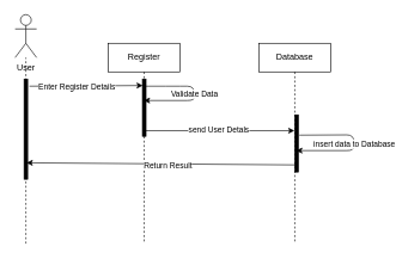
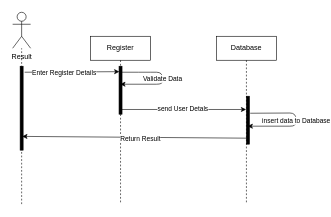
  <mxCell id="0" />
  <mxCell id="1" parent="0" />
  <mxCell id="2" value="" style="endArrow=none;dashed=1;html=1;" edge="1" parent="1" target="3"><mxGeometry width="50" height="50" relative="1" as="geometry"><mxPoint x="35" y="340" as="sourcePoint" /><mxPoint x="540" y="330" as="targetPoint" /></mxGeometry></mxCell>
- <mxCell id="3" value="User" style="shape=umlActor;verticalLabelPosition=bottom;verticalAlign=top;html=1;" vertex="1" parent="1"><mxGeometry x="20" y="20" width="30" height="60" as="geometry" /></mxCell>
+ <mxCell id="3" value="Result" style="shape=umlActor;verticalLabelPosition=bottom;verticalAlign=top;html=1;" vertex="1" parent="1"><mxGeometry x="20" y="20" width="30" height="60" as="geometry" /></mxCell>
  <mxCell id="4" value="" style="html=1;points=[];perimeter=orthogonalPerimeter;fillColor=strokeColor;strokeColor=default;" vertex="1" parent="1"><mxGeometry x="32.5" y="110" width="5" height="140" as="geometry" /></mxCell>
  <mxCell id="5" value="Register" style="shape=umlLifeline;perimeter=lifelinePerimeter;whiteSpace=wrap;html=1;container=1;collapsible=0;recursiveResize=0;outlineConnect=0;strokeColor=default;" vertex="1" parent="1"><mxGeometry x="150" y="60" width="100" height="280" as="geometry" /></mxCell>
  <mxCell id="6" value="" style="html=1;points=[];perimeter=orthogonalPerimeter;fillColor=strokeColor;strokeColor=default;" vertex="1" parent="5"><mxGeometry x="47.5" y="50" width="5" height="80" as="geometry" /></mxCell>
  <mxCell id="7" value="Database" style="shape=umlLifeline;perimeter=lifelinePerimeter;whiteSpace=wrap;html=1;container=1;collapsible=0;recursiveResize=0;outlineConnect=0;strokeColor=default;" vertex="1" parent="1"><mxGeometry x="360" y="60" width="100" height="280" as="geometry" /></mxCell>
  <mxCell id="8" value="" style="html=1;points=[];perimeter=orthogonalPerimeter;fillColor=strokeColor;strokeColor=default;" vertex="1" parent="7"><mxGeometry x="50" y="100" width="5" height="80" as="geometry" /></mxCell>
  <mxCell id="9" value="insert data to Database" style="endArrow=classic;html=1;exitX=1.262;exitY=0.355;exitDx=0;exitDy=0;exitPerimeter=0;" edge="1" parent="7" source="8"><mxGeometry width="50" height="50" relative="1" as="geometry"><mxPoint x="132.5" y="340" as="sourcePoint" /><mxPoint x="52" y="150" as="targetPoint" /><Array as="points"><mxPoint x="132.5" y="128" /><mxPoint x="132.5" y="150" /></Array></mxGeometry></mxCell>
  <mxCell id="10" value="" style="endArrow=classic;html=1;entryX=0.1;entryY=0.113;entryDx=0;entryDy=0;entryPerimeter=0;" edge="1" parent="1" target="6"><mxGeometry width="50" height="50" relative="1" as="geometry"><mxPoint x="40" y="120" as="sourcePoint" /><mxPoint x="190" y="120" as="targetPoint" /></mxGeometry></mxCell>
  <mxCell id="11" value="Enter Register Details" style="edgeLabel;html=1;align=center;verticalAlign=middle;resizable=0;points=[];" vertex="1" connectable="0" parent="10"><mxGeometry x="-0.174" y="-1" relative="1" as="geometry"><mxPoint as="offset" /></mxGeometry></mxCell>
  <mxCell id="12" value="send User Detals" style="endArrow=classic;html=1;exitX=0.214;exitY=0.902;exitDx=0;exitDy=0;exitPerimeter=0;" edge="1" parent="1" source="6" target="7"><mxGeometry width="50" height="50" relative="1" as="geometry"><mxPoint x="490" y="380" as="sourcePoint" /><mxPoint x="540" y="330" as="targetPoint" /></mxGeometry></mxCell>
  <mxCell id="13" value="" style="endArrow=classic;html=1;entryX=0.7;entryY=0.836;entryDx=0;entryDy=0;entryPerimeter=0;exitX=0.2;exitY=0.875;exitDx=0;exitDy=0;exitPerimeter=0;" edge="1" parent="1" source="8" target="4"><mxGeometry width="50" height="50" relative="1" as="geometry"><mxPoint x="490" y="380" as="sourcePoint" /><mxPoint x="540" y="330" as="targetPoint" /></mxGeometry></mxCell>
  <mxCell id="14" value="Return Result" style="edgeLabel;html=1;align=center;verticalAlign=middle;resizable=0;points=[];" vertex="1" connectable="0" parent="13"><mxGeometry x="-0.052" y="2" relative="1" as="geometry"><mxPoint as="offset" /></mxGeometry></mxCell>
  <mxCell id="15" value="Validate Data" style="edgeStyle=none;html=1;" edge="1" parent="1" source="5" target="5"><mxGeometry relative="1" as="geometry"><mxPoint x="280" y="160" as="targetPoint" /><Array as="points"><mxPoint x="240" y="120" /><mxPoint x="270" y="120" /><mxPoint x="270" y="140" /></Array></mxGeometry></mxCell>
